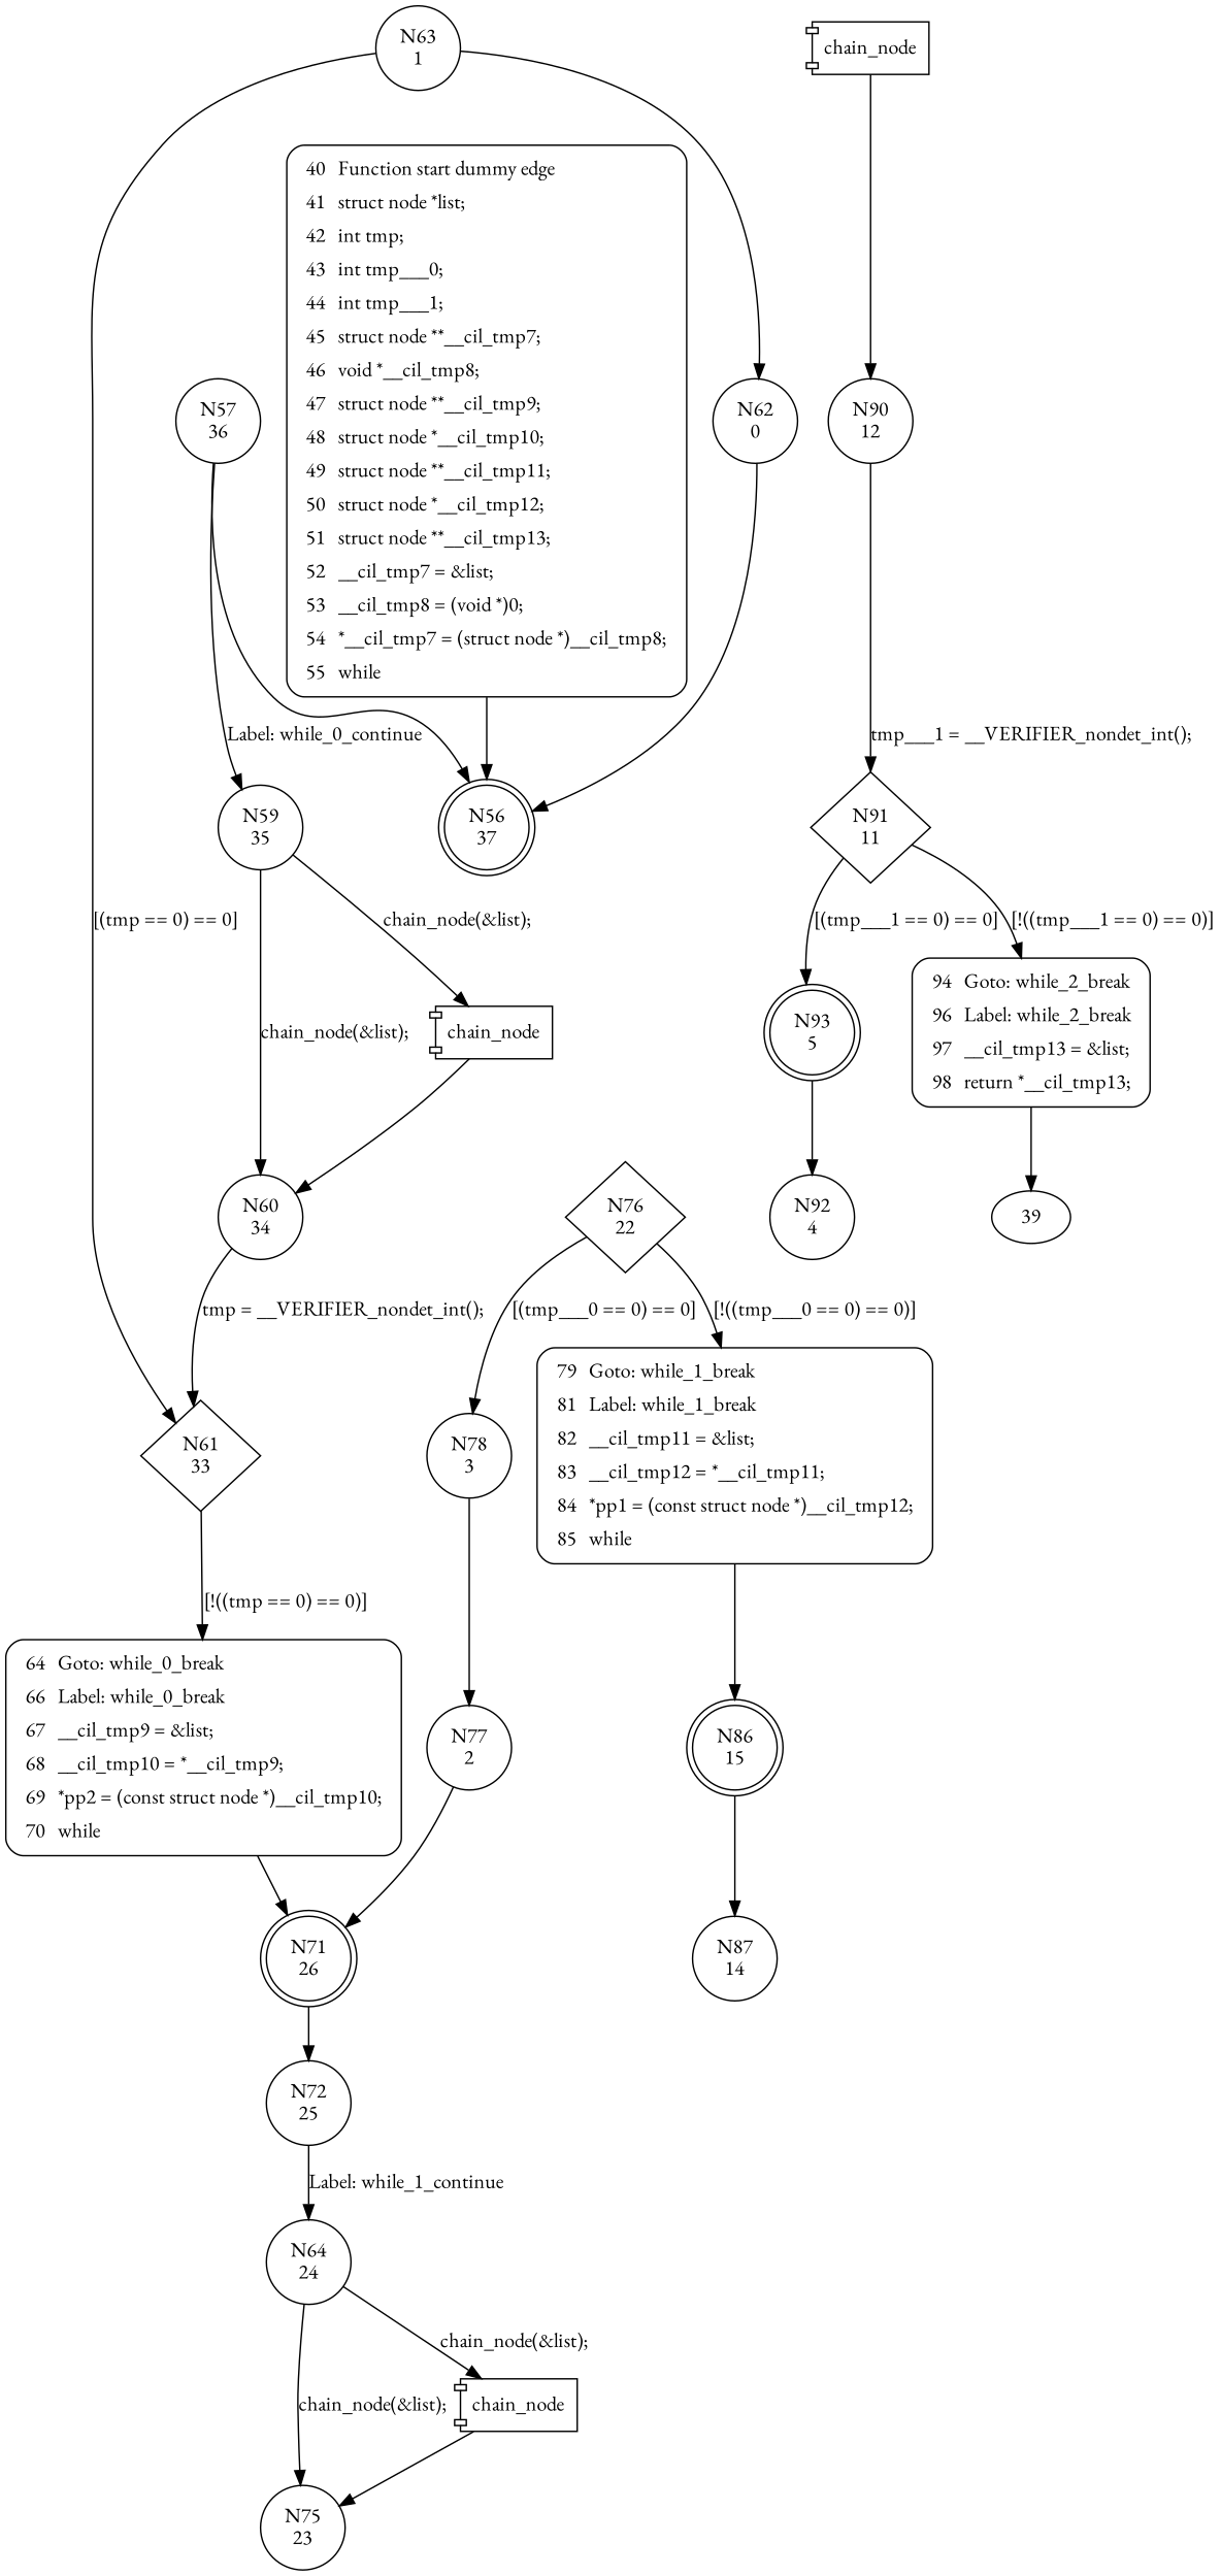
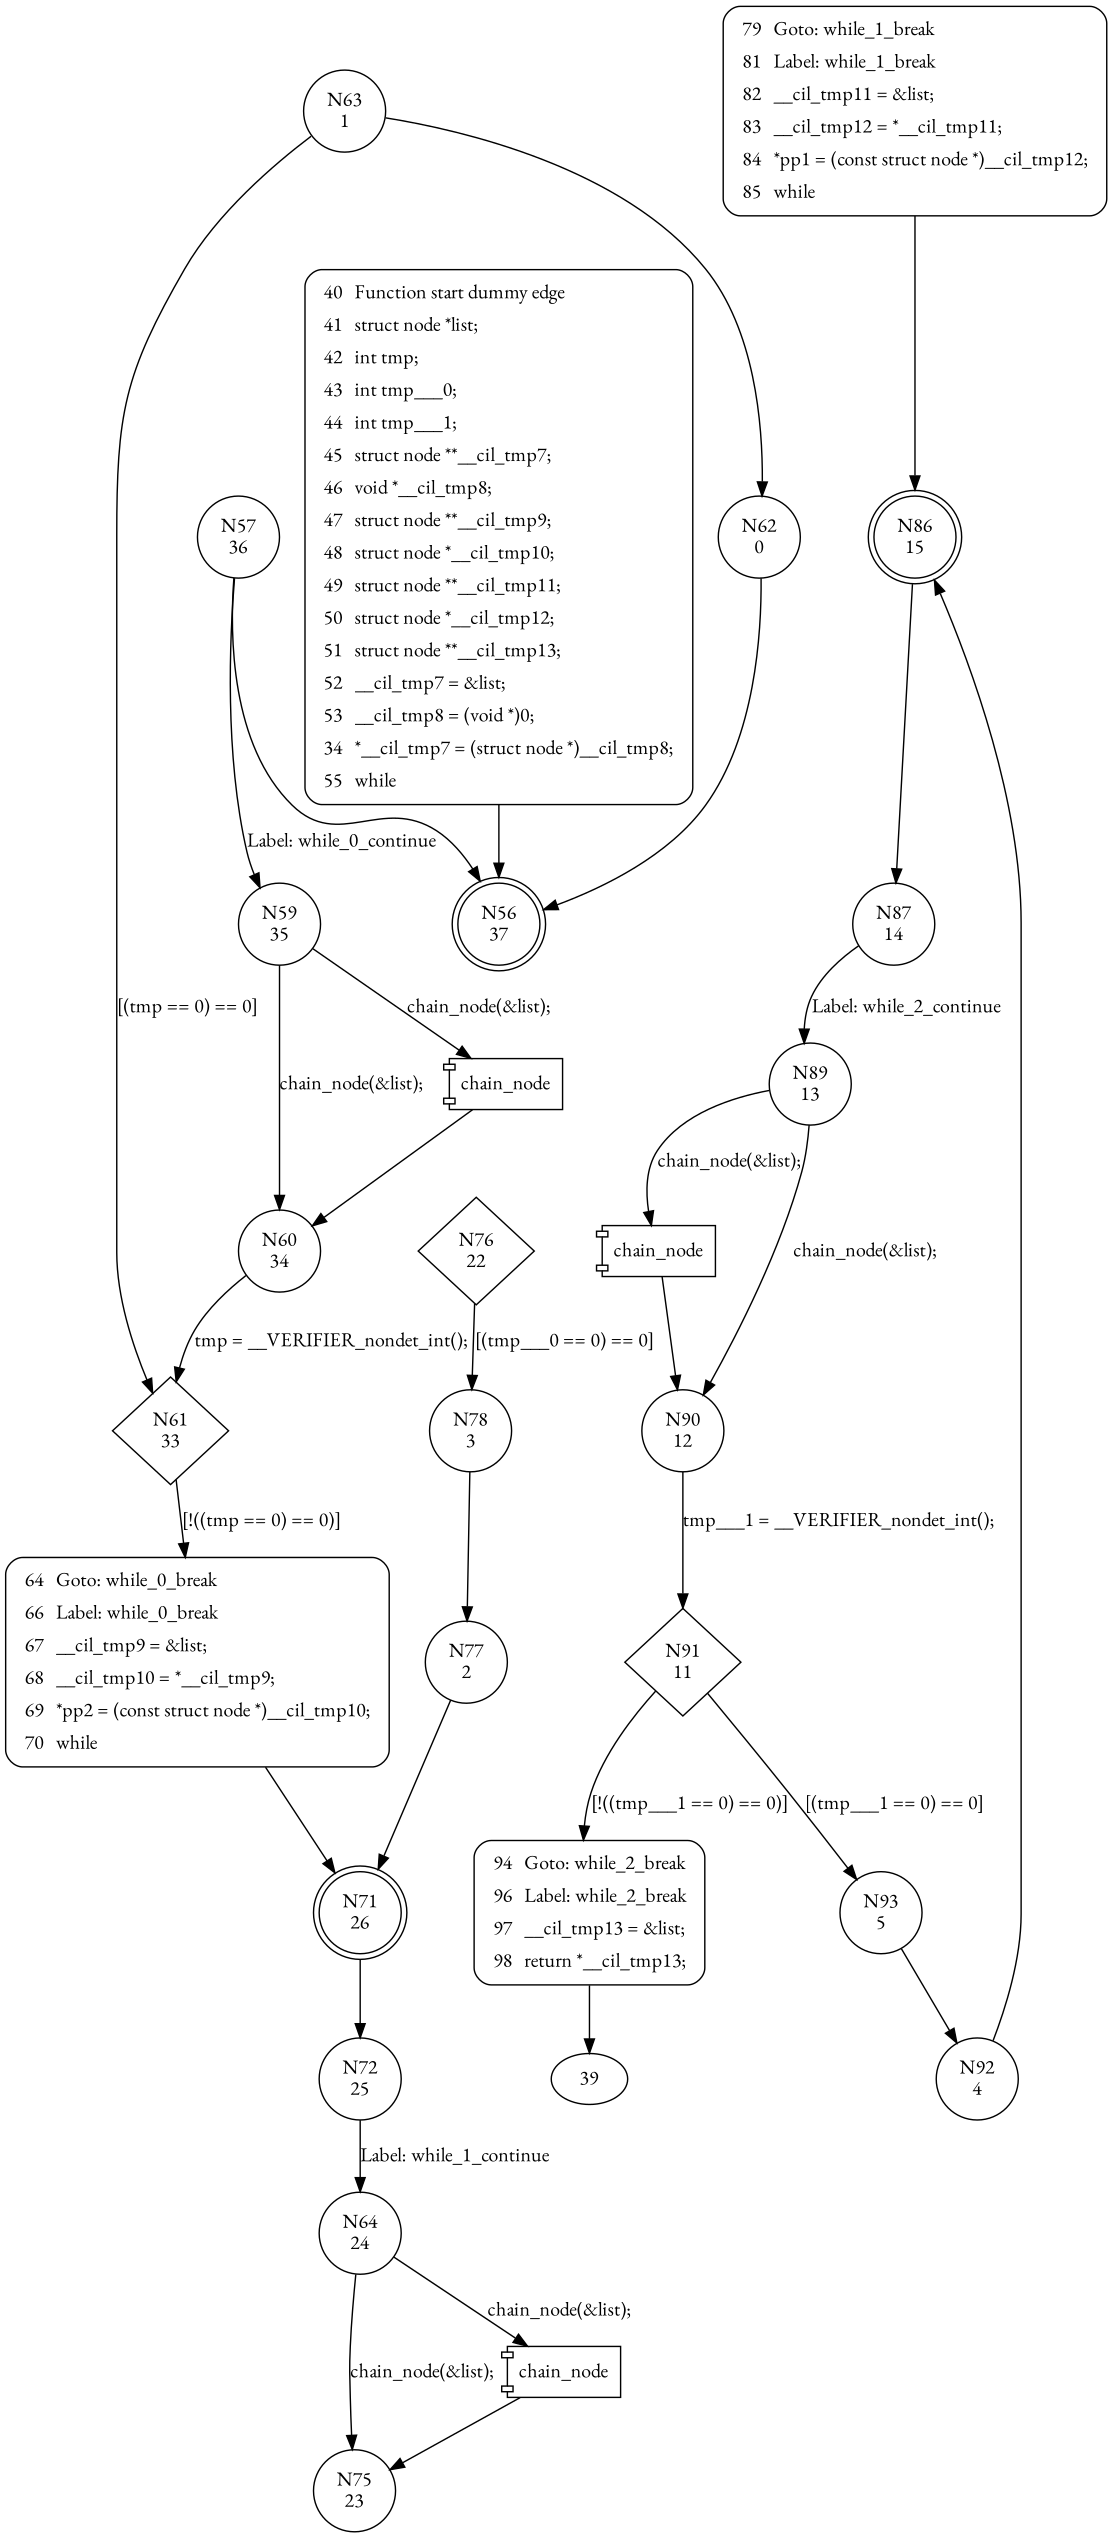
  digraph {
    fontname="EB Garamond"
    node [fontname="EB Garamond" shape=circle]
    edge [fontname="EB Garamond"]
    n1 [label="N56\n37" shape=doublecircle]
    n2 [label="N57\n36"]
    n3 [label="N59\n35"]
    n4 [label="N60\n34"]
    n5 [label=chain_node shape=component]
    n6 [label="N61\n33" shape=diamond]
    n7 [fillcolor=white label=<<table border="0" cellborder="0" cellpadding="3" bgcolor="white"><tr><td align="right">64</td><td align="left">Goto: while_0_break</td></tr><tr><td align="right">66</td><td align="left">Label: while_0_break</td></tr><tr><td align="right">67</td><td align="left">__cil_tmp9 = &amp;list;</td></tr><tr><td align="right">68</td><td align="left">__cil_tmp10 = *__cil_tmp9;</td></tr><tr><td align="right">69</td><td align="left">*pp2 = (const struct node *)__cil_tmp10;</td></tr><tr><td align="right">70</td><td align="left">while</td></tr></table>> penwidth=1 shape=Mrecord style="filled,bold"]
    n8 [label="N63\n1"]
    n9 [label="N62\n0"]
    n10 [label="N71\n26" shape=doublecircle]
    n11 [label="N72\n25"]
    n12 [label="N64\n24"]
    n13 [label="N75\n23"]
    n14 [label=chain_node shape=component]
    n15 [label="N76\n22" shape=diamond]
    n16 [label="N78\n3"]
    n17 [fillcolor=white label=<<table border="0" cellborder="0" cellpadding="3" bgcolor="white"><tr><td align="right">79</td><td align="left">Goto: while_1_break</td></tr><tr><td align="right">81</td><td align="left">Label: while_1_break</td></tr><tr><td align="right">82</td><td align="left">__cil_tmp11 = &amp;list;</td></tr><tr><td align="right">83</td><td align="left">__cil_tmp12 = *__cil_tmp11;</td></tr><tr><td align="right">84</td><td align="left">*pp1 = (const struct node *)__cil_tmp12;</td></tr><tr><td align="right">85</td><td align="left">while</td></tr></table>> penwidth=1 shape=Mrecord style="filled,bold"]
    n18 [label="N77\n2"]
    n19 [label="N86\n15" shape=doublecircle]
    n20 [label="N87\n14"]
+   n21 [label="N89\n13"]
    n22 [label="N90\n12"]
    n23 [label=chain_node shape=component]
    n24 [label="N91\n11" shape=diamond]
-   n25 [label="N93\n5" shape=doublecircle]
+   n25 [label="N93\n5"]
    n26 [fillcolor=white label=<<table border="0" cellborder="0" cellpadding="3" bgcolor="white"><tr><td align="right">94</td><td align="left">Goto: while_2_break</td></tr><tr><td align="right">96</td><td align="left">Label: while_2_break</td></tr><tr><td align="right">97</td><td align="left">__cil_tmp13 = &amp;list;</td></tr><tr><td align="right">98</td><td align="left">return *__cil_tmp13;</td></tr></table>> penwidth=1 shape=Mrecord style="filled,bold"]
    n27 [label="N92\n4"]
    39 [shape=""]
-   n29 [fillcolor=white label=<<table border="0" cellborder="0" cellpadding="3" bgcolor="white"><tr><td align="right">40</td><td align="left">Function start dummy edge</td></tr><tr><td align="right">41</td><td align="left">struct node *list;</td></tr><tr><td align="right">42</td><td align="left">int tmp;</td></tr><tr><td align="right">43</td><td align="left">int tmp___0;</td></tr><tr><td align="right">44</td><td align="left">int tmp___1;</td></tr><tr><td align="right">45</td><td align="left">struct node **__cil_tmp7;</td></tr><tr><td align="right">46</td><td align="left">void *__cil_tmp8;</td></tr><tr><td align="right">47</td><td align="left">struct node **__cil_tmp9;</td></tr><tr><td align="right">48</td><td align="left">struct node *__cil_tmp10;</td></tr><tr><td align="right">49</td><td align="left">struct node **__cil_tmp11;</td></tr><tr><td align="right">50</td><td align="left">struct node *__cil_tmp12;</td></tr><tr><td align="right">51</td><td align="left">struct node **__cil_tmp13;</td></tr><tr><td align="right">52</td><td align="left">__cil_tmp7 = &amp;list;</td></tr><tr><td align="right">53</td><td align="left">__cil_tmp8 = (void *)0;</td></tr><tr><td align="right">54</td><td align="left">*__cil_tmp7 = (struct node *)__cil_tmp8;</td></tr><tr><td align="right">55</td><td align="left">while</td></tr></table>> penwidth=1 shape=Mrecord style="filled,bold"]
+   n29 [fillcolor=white label=<<table border="0" cellborder="0" cellpadding="3" bgcolor="white"><tr><td align="right">40</td><td align="left">Function start dummy edge</td></tr><tr><td align="right">41</td><td align="left">struct node *list;</td></tr><tr><td align="right">42</td><td align="left">int tmp;</td></tr><tr><td align="right">43</td><td align="left">int tmp___0;</td></tr><tr><td align="right">44</td><td align="left">int tmp___1;</td></tr><tr><td align="right">45</td><td align="left">struct node **__cil_tmp7;</td></tr><tr><td align="right">46</td><td align="left">void *__cil_tmp8;</td></tr><tr><td align="right">47</td><td align="left">struct node **__cil_tmp9;</td></tr><tr><td align="right">48</td><td align="left">struct node *__cil_tmp10;</td></tr><tr><td align="right">49</td><td align="left">struct node **__cil_tmp11;</td></tr><tr><td align="right">50</td><td align="left">struct node *__cil_tmp12;</td></tr><tr><td align="right">51</td><td align="left">struct node **__cil_tmp13;</td></tr><tr><td align="right">52</td><td align="left">__cil_tmp7 = &amp;list;</td></tr><tr><td align="right">53</td><td align="left">__cil_tmp8 = (void *)0;</td></tr><tr><td align="right">34</td><td align="left">*__cil_tmp7 = (struct node *)__cil_tmp8;</td></tr><tr><td align="right">55</td><td align="left">while</td></tr></table>> penwidth=1 shape=Mrecord style="filled,bold"]
    n2 -> n1
    n2 -> n3 [label="Label: while_0_continue"]
    n3 -> n4 [label="chain_node(&list);"]
    n3 -> n5 [label="chain_node(&list);"]
    n4 -> n6 [label="tmp = __VERIFIER_nondet_int();"]
    n5 -> n4
    n6 -> n7 [label="[!((tmp == 0) == 0)]"]
    n7 -> n10
    n8 -> n6 [label="[(tmp == 0) == 0]"]
    n8 -> n9
    n9 -> n1
    n10 -> n11
    n11 -> n12 [label="Label: while_1_continue"]
    n12 -> n13 [label="chain_node(&list);"]
    n12 -> n14 [label="chain_node(&list);"]
    n14 -> n13
    n15 -> n16 [label="[(tmp___0 == 0) == 0]"]
-   n15 -> n17 [label="[!((tmp___0 == 0) == 0)]"]
    n16 -> n18
    n17 -> n19
    n18 -> n10
    n19 -> n20
+   n20 -> n21 [label="Label: while_2_continue"]
+   n21 -> n22 [label="chain_node(&list);"]
+   n21 -> n23 [label="chain_node(&list);"]
    n22 -> n24 [label="tmp___1 = __VERIFIER_nondet_int();"]
    n23 -> n22
    n24 -> n25 [label="[(tmp___1 == 0) == 0]"]
    n24 -> n26 [label="[!((tmp___1 == 0) == 0)]"]
    n25 -> n27
    n26 -> 39
+   n27 -> n19
    n29 -> n1
  }
